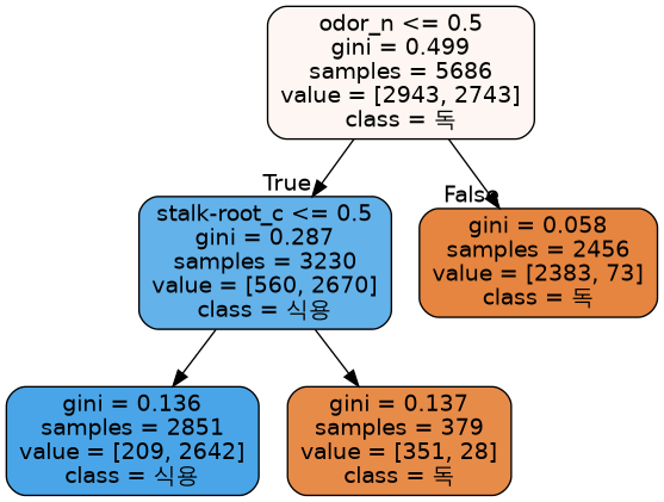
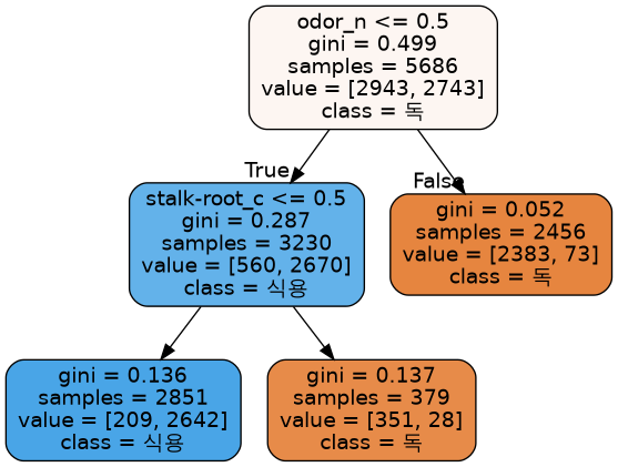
  digraph {
    node [color=black fontname=helvetica shape=box style="filled, rounded"]
    edge [fontname=helvetica]
    n1 [fillcolor="#fdf6f2" label="odor_n <= 0.5\ngini = 0.499\nsamples = 5686\nvalue = [2943, 2743]\nclass = 독"]
    n2 [fillcolor="#63b2ea" label="stalk-root_c <= 0.5\ngini = 0.287\nsamples = 3230\nvalue = [560, 2670]\nclass = 식용"]
-   n3 [fillcolor="#e6853f" label="gini = 0.058\nsamples = 2456\nvalue = [2383, 73]\nclass = 독"]
+   n3 [fillcolor="#e6853f" label="gini = 0.052\nsamples = 2456\nvalue = [2383, 73]\nclass = 독"]
    n4 [fillcolor="#49a5e7" label="gini = 0.136\nsamples = 2851\nvalue = [209, 2642]\nclass = 식용"]
    n5 [fillcolor="#e78b49" label="gini = 0.137\nsamples = 379\nvalue = [351, 28]\nclass = 독"]
    n1 -> n2 [headlabel=True labelangle=45 labeldistance=2.5]
    n1 -> n3 [headlabel=False labelangle=-45 labeldistance=2.5]
    n2 -> n4
    n2 -> n5
  }
